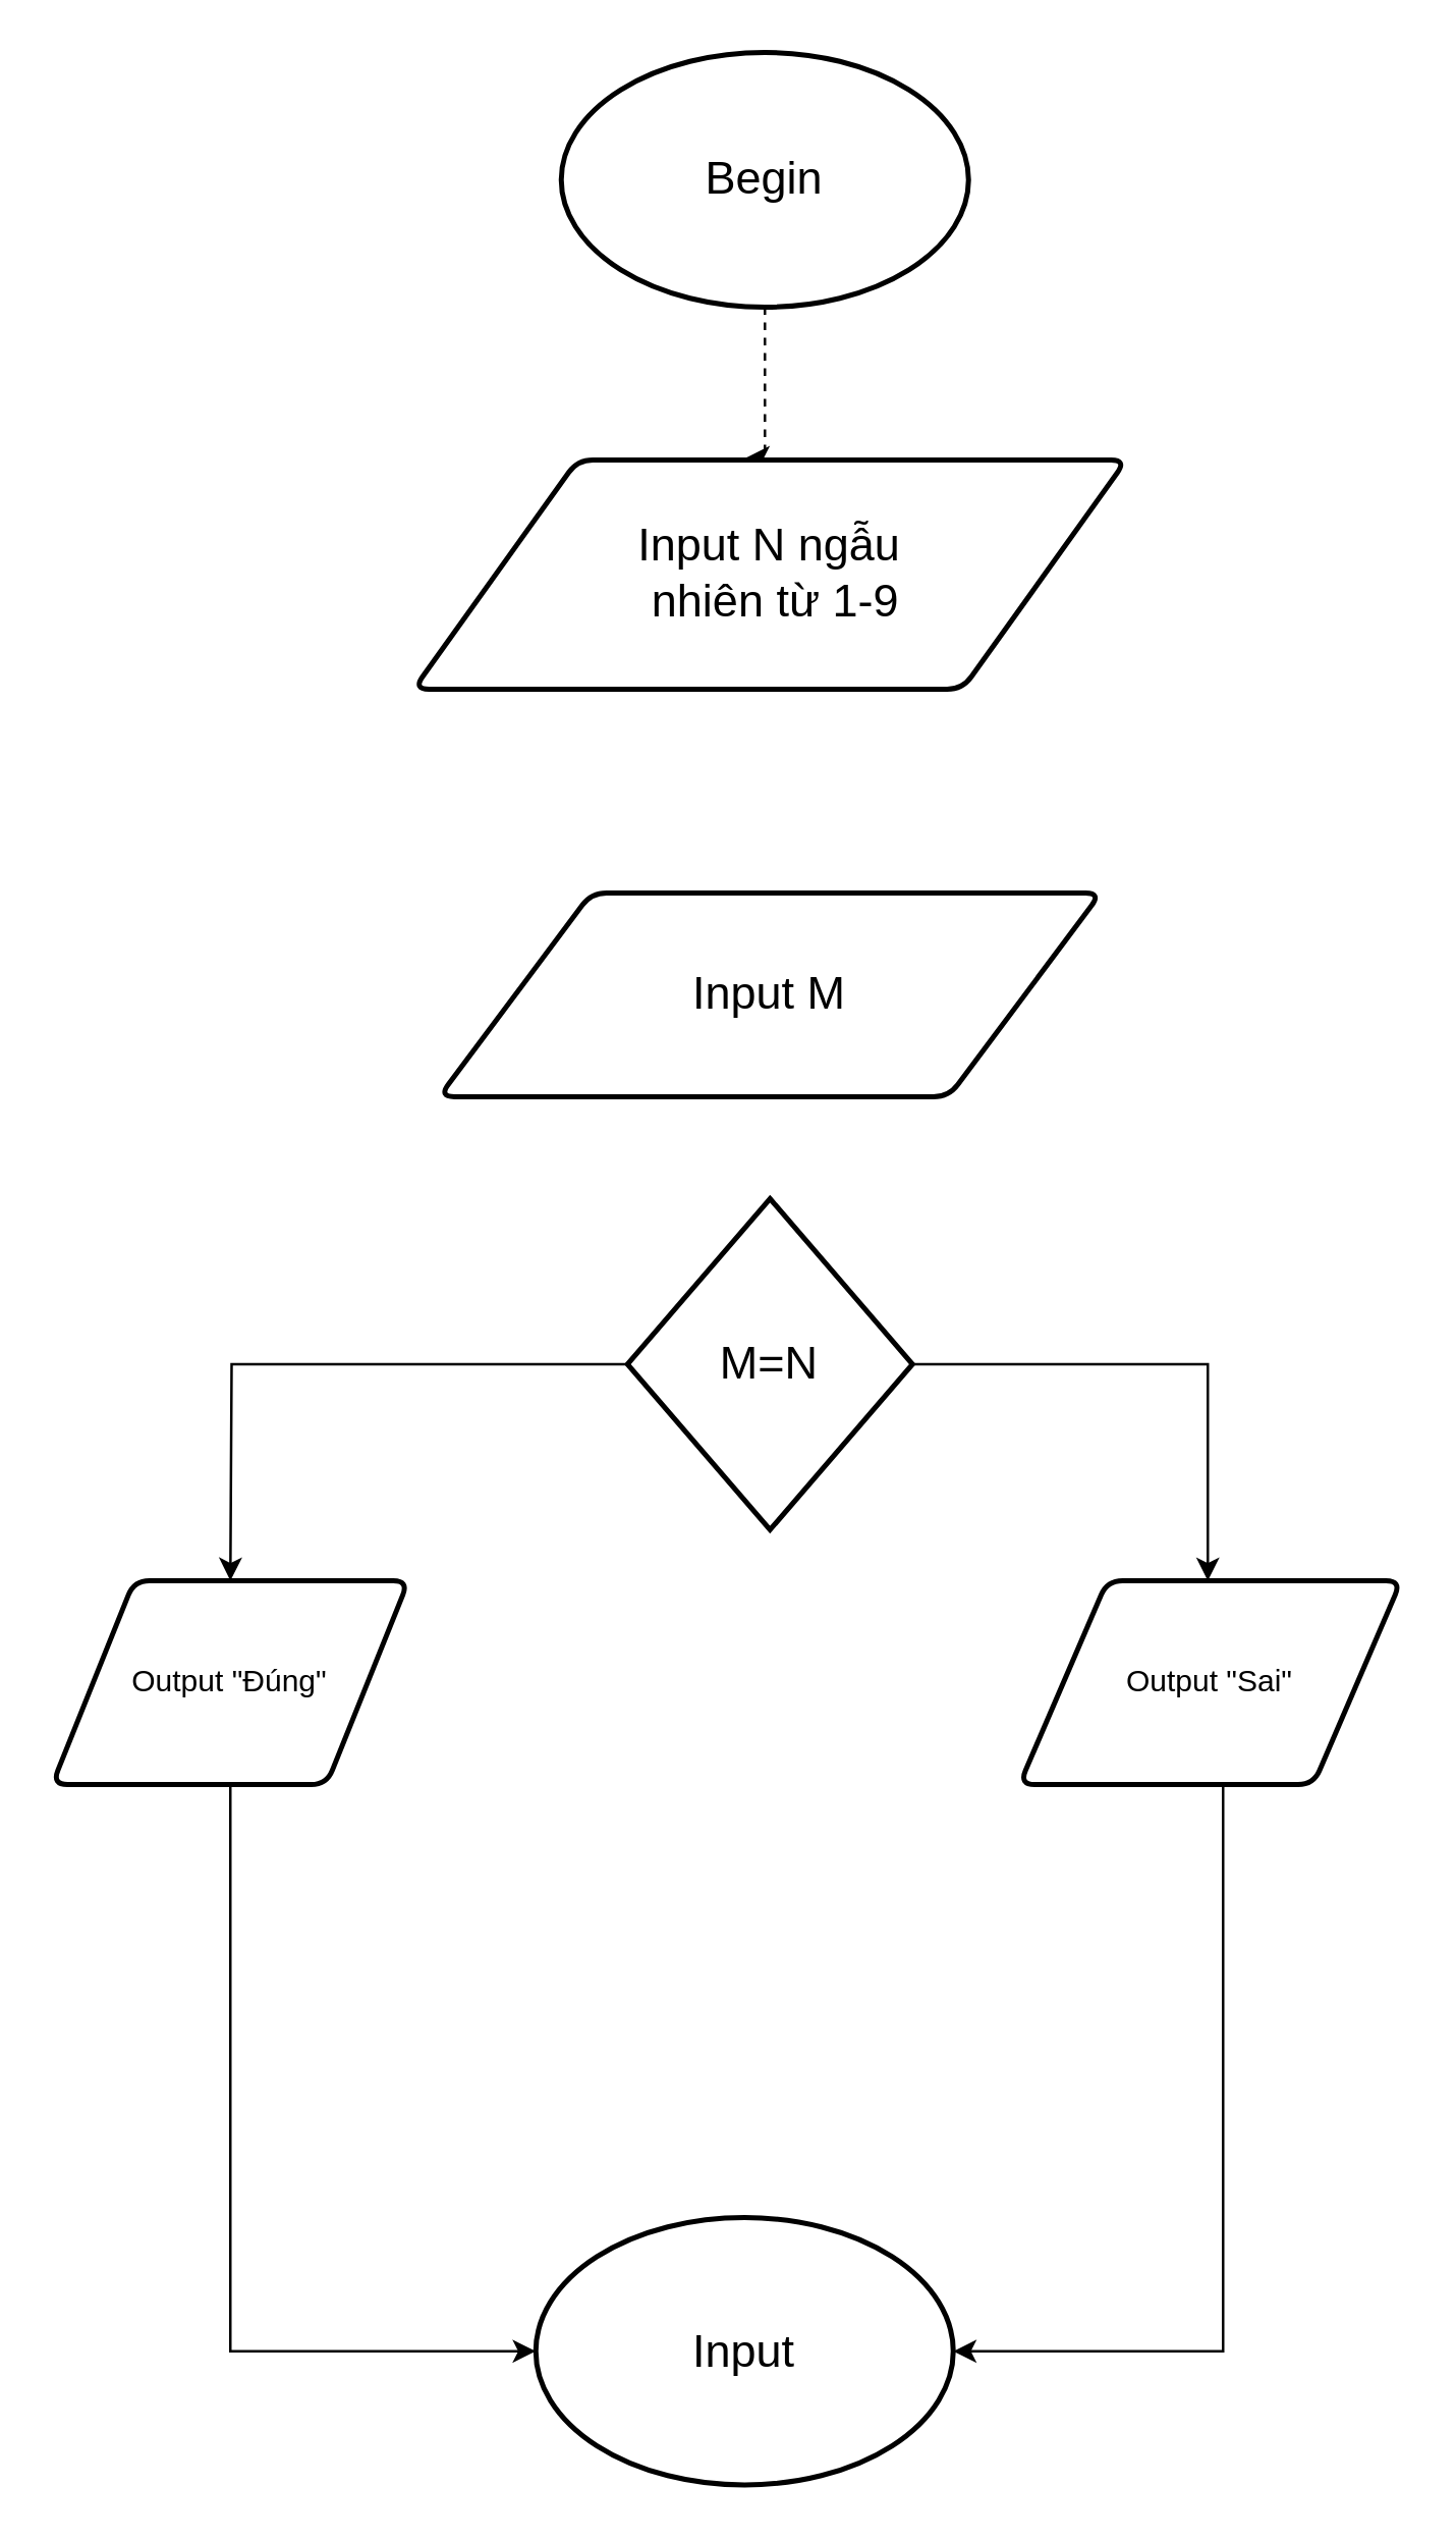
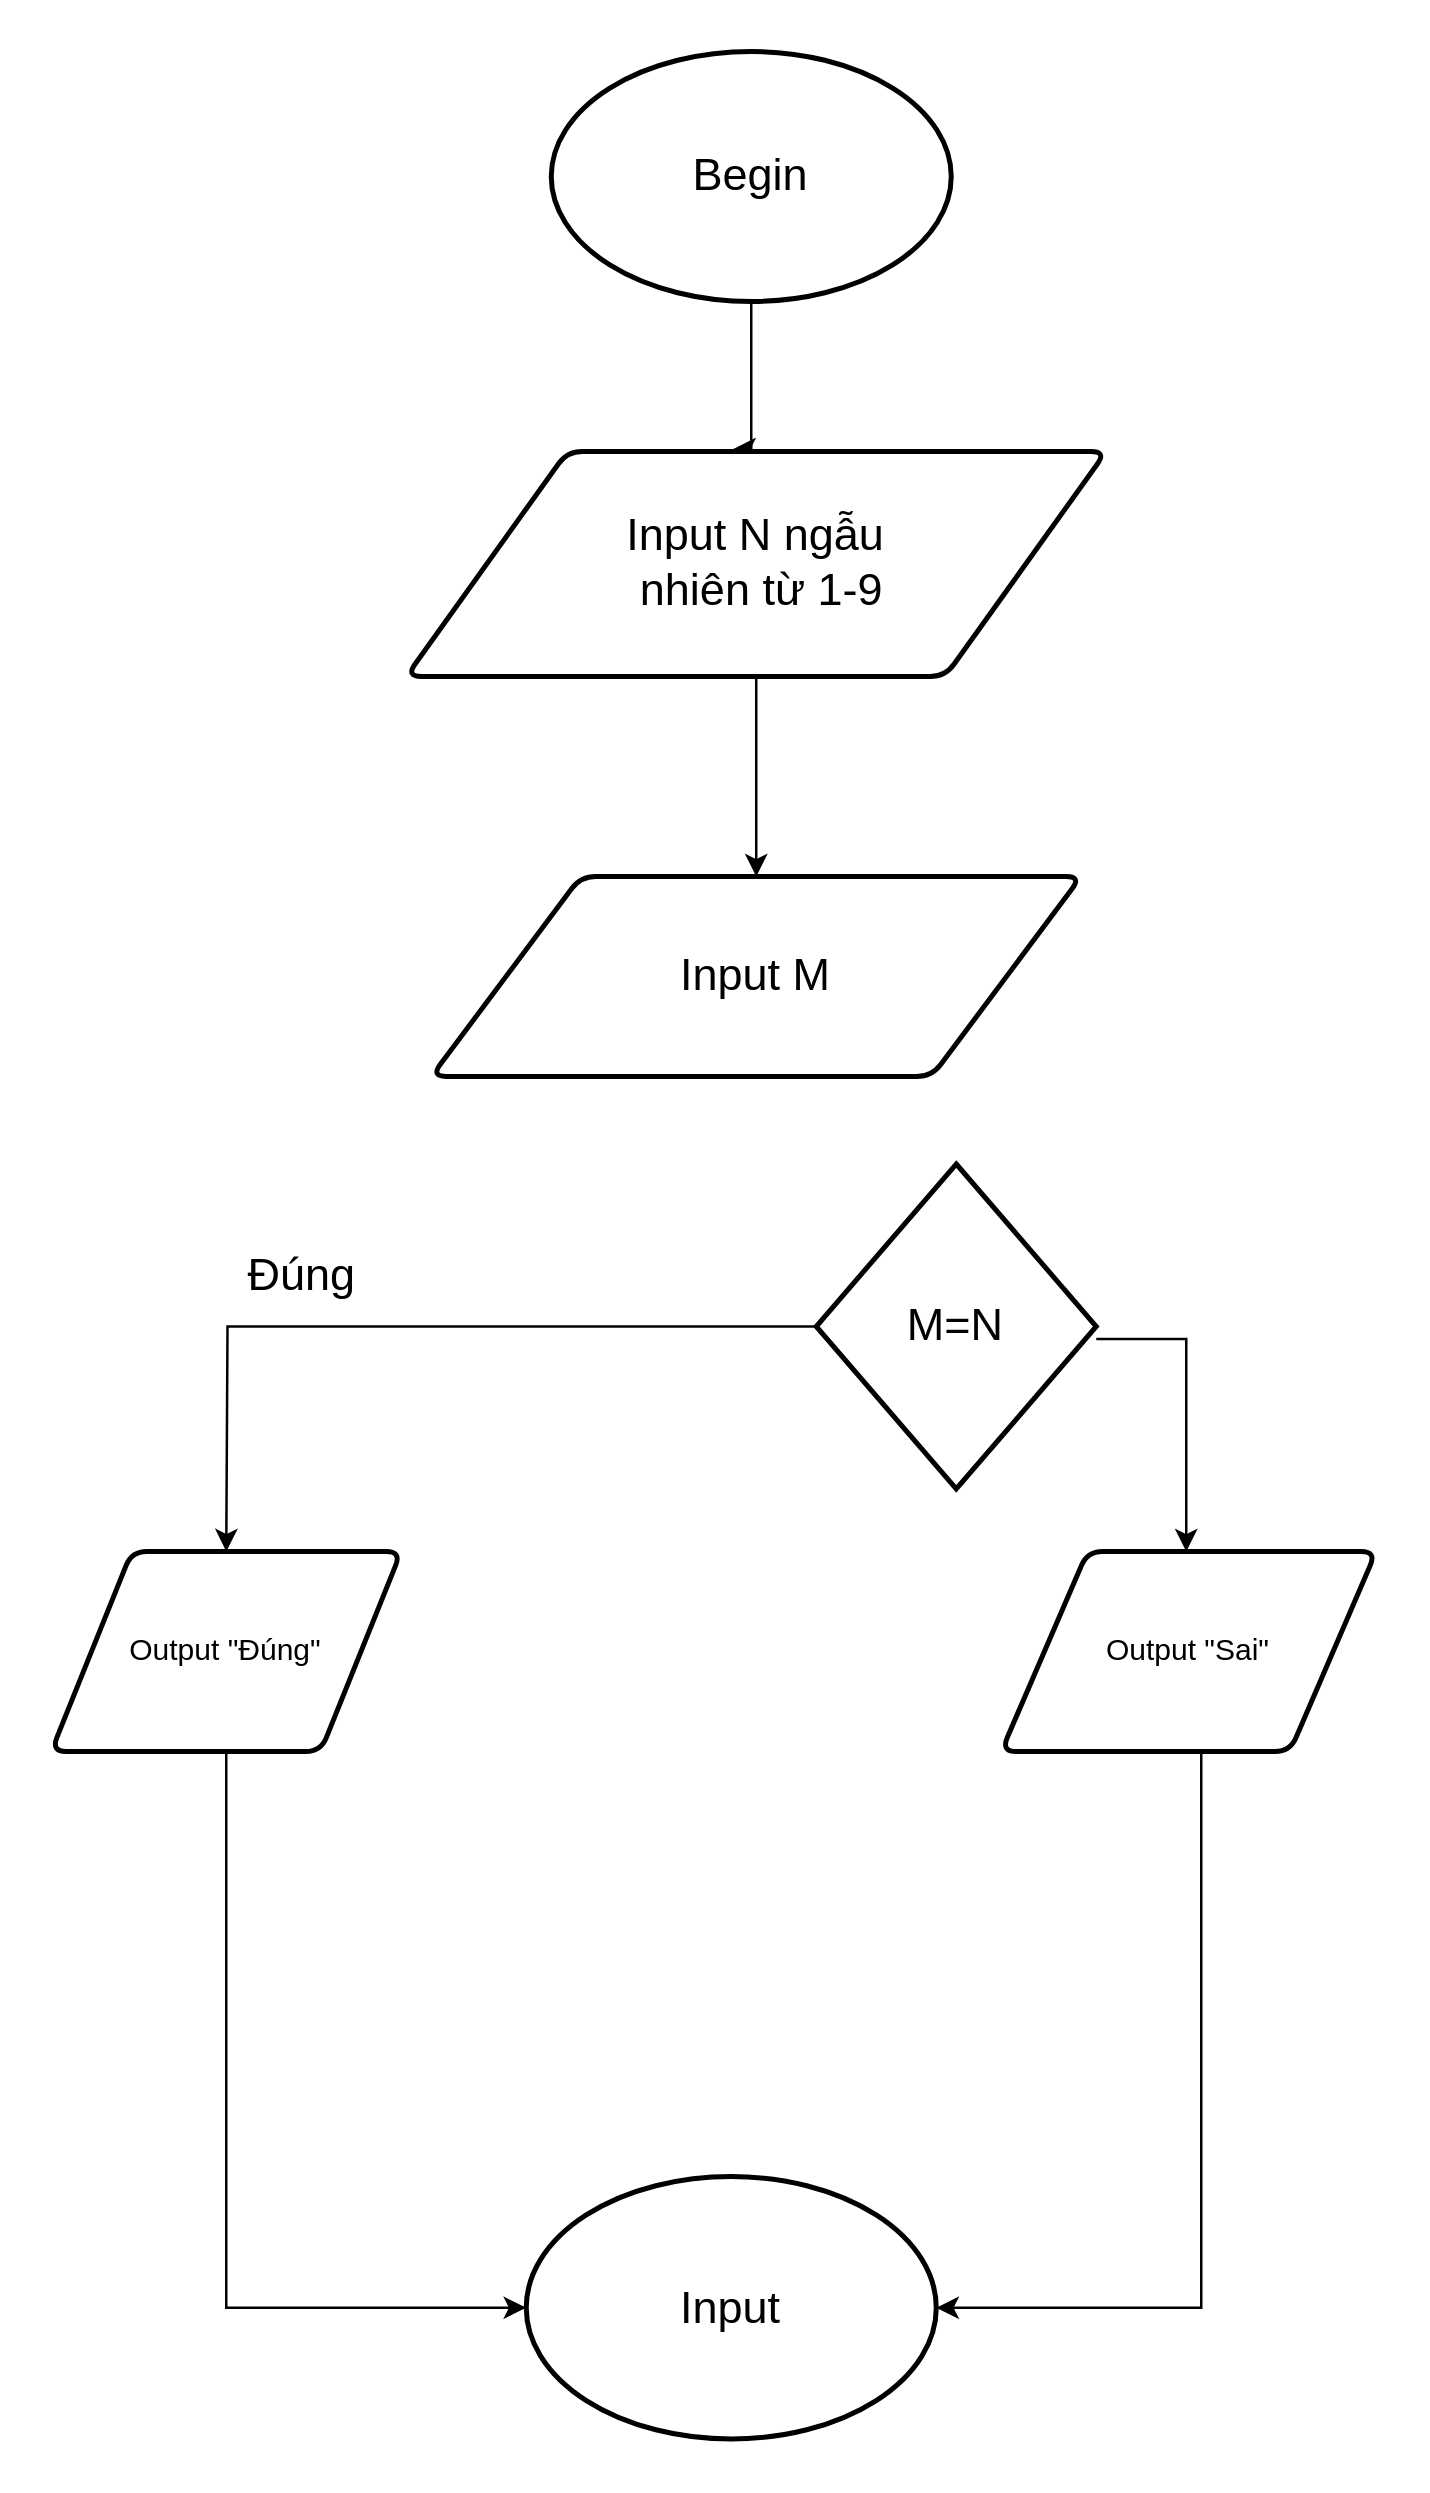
  <mxCell id="0" />
  <mxCell id="1" parent="0" />
- <mxCell id="2" style="edgeStyle=orthogonalEdgeStyle;rounded=0;orthogonalLoop=1;jettySize=auto;html=1;entryX=0.467;entryY=-0.011;entryDx=0;entryDy=0;entryPerimeter=0;dashed=1;" edge="1" parent="1" source="3" target="6"><mxGeometry relative="1" as="geometry"><Array as="points"><mxPoint x="300" y="179" /></Array></mxGeometry></mxCell>
+ <mxCell id="2" style="edgeStyle=orthogonalEdgeStyle;rounded=0;orthogonalLoop=1;jettySize=auto;html=1;entryX=0.467;entryY=-0.011;entryDx=0;entryDy=0;entryPerimeter=0;" edge="1" parent="1" source="3" target="6"><mxGeometry relative="1" as="geometry"><Array as="points"><mxPoint x="300" y="179" /></Array></mxGeometry></mxCell>
  <mxCell id="3" value="&lt;font style=&quot;font-size: 18px&quot;&gt;Begin&lt;/font&gt;" style="strokeWidth=2;html=1;shape=mxgraph.flowchart.start_1;whiteSpace=wrap;" vertex="1" parent="1"><mxGeometry x="220" y="20" width="160" height="100" as="geometry" /></mxCell>
  <mxCell id="4" value="&lt;font style=&quot;font-size: 18px&quot;&gt;Input&lt;/font&gt;" style="strokeWidth=2;html=1;shape=mxgraph.flowchart.start_1;whiteSpace=wrap;" vertex="1" parent="1"><mxGeometry x="210" y="870" width="164" height="105" as="geometry" /></mxCell>
+ <mxCell id="5" style="edgeStyle=orthogonalEdgeStyle;rounded=0;orthogonalLoop=1;jettySize=auto;html=1;entryX=0.5;entryY=0;entryDx=0;entryDy=0;" edge="1" parent="1" source="6" target="7"><mxGeometry relative="1" as="geometry" /></mxCell>
  <mxCell id="6" value="&lt;font style=&quot;font-size: 18px&quot;&gt;Input N ngẫu&lt;br&gt;&amp;nbsp;nhiên từ 1-9&lt;/font&gt;" style="shape=parallelogram;html=1;strokeWidth=2;perimeter=parallelogramPerimeter;whiteSpace=wrap;rounded=1;arcSize=12;size=0.23;" vertex="1" parent="1"><mxGeometry x="162" y="180" width="280" height="90" as="geometry" /></mxCell>
  <mxCell id="7" value="&lt;font style=&quot;font-size: 18px&quot;&gt;Input M&lt;/font&gt;" style="shape=parallelogram;html=1;strokeWidth=2;perimeter=parallelogramPerimeter;whiteSpace=wrap;rounded=1;arcSize=12;size=0.23;" vertex="1" parent="1"><mxGeometry x="172" y="350" width="260" height="80" as="geometry" /></mxCell>
  <mxCell id="8" style="edgeStyle=orthogonalEdgeStyle;rounded=0;orthogonalLoop=1;jettySize=auto;html=1;" edge="1" parent="1" source="10"><mxGeometry relative="1" as="geometry"><mxPoint x="90" y="620" as="targetPoint" /></mxGeometry></mxCell>
  <mxCell id="9" style="edgeStyle=orthogonalEdgeStyle;rounded=0;orthogonalLoop=1;jettySize=auto;html=1;" edge="1" parent="1" source="10"><mxGeometry relative="1" as="geometry"><mxPoint x="474" y="620" as="targetPoint" /><Array as="points"><mxPoint x="474" y="535" /></Array></mxGeometry></mxCell>
- <mxCell id="10" value="&lt;font style=&quot;font-size: 18px&quot;&gt;M=N&lt;/font&gt;" style="strokeWidth=2;html=1;shape=mxgraph.flowchart.decision;whiteSpace=wrap;rounded=1;" vertex="1" parent="1"><mxGeometry x="246" y="470" width="112" height="130" as="geometry" /></mxCell>
+ <mxCell id="10" value="&lt;font style=&quot;font-size: 18px&quot;&gt;M=N&lt;/font&gt;" style="strokeWidth=2;html=1;shape=mxgraph.flowchart.decision;whiteSpace=wrap;rounded=1;" vertex="1" parent="1"><mxGeometry x="326" y="465" width="112" height="130" as="geometry" /></mxCell>
+ <mxCell id="11" value="&lt;font style=&quot;font-size: 18px&quot;&gt;Đúng&lt;/font&gt;" style="text;html=1;resizable=0;autosize=1;align=center;verticalAlign=middle;points=[];fillColor=none;strokeColor=none;rounded=0;" vertex="1" parent="1"><mxGeometry x="90" y="500" width="60" height="20" as="geometry" /></mxCell>
  <mxCell id="12" style="edgeStyle=orthogonalEdgeStyle;rounded=0;orthogonalLoop=1;jettySize=auto;html=1;entryX=0;entryY=0.5;entryDx=0;entryDy=0;entryPerimeter=0;" edge="1" parent="1" source="13" target="4"><mxGeometry relative="1" as="geometry"><Array as="points"><mxPoint x="90" y="923" /></Array></mxGeometry></mxCell>
  <mxCell id="13" value="Output &quot;Đúng&quot;" style="shape=parallelogram;html=1;strokeWidth=2;perimeter=parallelogramPerimeter;whiteSpace=wrap;rounded=1;arcSize=12;size=0.23;" vertex="1" parent="1"><mxGeometry x="20" y="620" width="140" height="80" as="geometry" /></mxCell>
  <mxCell id="14" style="edgeStyle=orthogonalEdgeStyle;rounded=0;orthogonalLoop=1;jettySize=auto;html=1;entryX=1;entryY=0.5;entryDx=0;entryDy=0;entryPerimeter=0;" edge="1" parent="1" source="15" target="4"><mxGeometry relative="1" as="geometry"><Array as="points"><mxPoint x="480" y="923" /></Array></mxGeometry></mxCell>
  <mxCell id="15" value="Output &quot;Sai&quot;" style="shape=parallelogram;html=1;strokeWidth=2;perimeter=parallelogramPerimeter;whiteSpace=wrap;rounded=1;arcSize=12;size=0.23;" vertex="1" parent="1"><mxGeometry x="400" y="620" width="150" height="80" as="geometry" /></mxCell>
